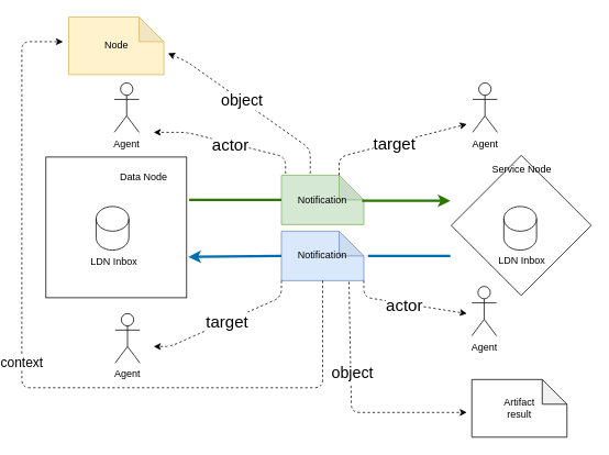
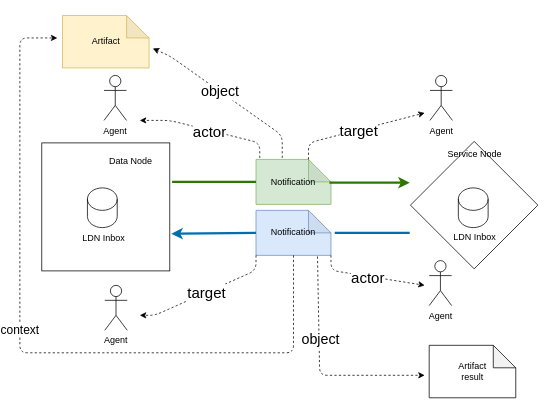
  <mxCell id="0" />
  <mxCell id="1" parent="0" />
  <mxCell id="2" value="" style="whiteSpace=wrap;html=1;aspect=fixed;" vertex="1" parent="1"><mxGeometry x="49.25" y="190" width="170.75" height="170.75" as="geometry" /></mxCell>
  <mxCell id="3" value="" style="rhombus;whiteSpace=wrap;html=1;" vertex="1" parent="1"><mxGeometry x="541" y="188" width="170" height="170" as="geometry" /></mxCell>
  <mxCell id="4" value="Notification" style="shape=note;whiteSpace=wrap;html=1;backgroundOutline=1;darkOpacity=0.05;fillColor=#d5e8d4;strokeColor=#82b366;" vertex="1" parent="1"><mxGeometry x="335" y="212" width="100" height="60" as="geometry" /></mxCell>
  <mxCell id="5" value="" style="endArrow=none;html=1;rounded=0;exitX=1.018;exitY=0.305;exitDx=0;exitDy=0;entryX=0;entryY=0.5;entryDx=0;entryDy=0;entryPerimeter=0;exitPerimeter=0;strokeWidth=3;fillColor=#60a917;strokeColor=#2D7600;" edge="1" parent="1" source="2" target="4"><mxGeometry width="50" height="50" relative="1" as="geometry"><mxPoint x="460" y="300" as="sourcePoint" /><mxPoint x="330" y="240" as="targetPoint" /></mxGeometry></mxCell>
- <mxCell id="6" value="Node" style="shape=note;whiteSpace=wrap;html=1;backgroundOutline=1;darkOpacity=0.05;fillColor=#fff2cc;strokeColor=#d6b656;" vertex="1" parent="1"><mxGeometry x="76.88" y="20" width="115.5" height="70" as="geometry" /></mxCell>
+ <mxCell id="6" value="Artifact" style="shape=note;whiteSpace=wrap;html=1;backgroundOutline=1;darkOpacity=0.05;fillColor=#fff2cc;strokeColor=#d6b656;" vertex="1" parent="1"><mxGeometry x="76.88" y="20" width="115.5" height="70" as="geometry" /></mxCell>
  <mxCell id="7" value="Agent" style="shape=umlActor;verticalLabelPosition=bottom;verticalAlign=top;html=1;outlineConnect=0;" vertex="1" parent="1"><mxGeometry x="132.25" y="100" width="30" height="60" as="geometry" /></mxCell>
  <mxCell id="8" value="Agent" style="shape=umlActor;verticalLabelPosition=bottom;verticalAlign=top;html=1;outlineConnect=0;" vertex="1" parent="1"><mxGeometry x="566.01" y="347" width="30" height="60" as="geometry" /></mxCell>
  <mxCell id="9" value="" style="endArrow=classic;html=1;rounded=0;entryX=0.065;entryY=0.559;entryDx=0;entryDy=0;entryPerimeter=0;strokeWidth=3;fillColor=#60a917;strokeColor=#2D7600;" edge="1" parent="1"><mxGeometry width="50" height="50" relative="1" as="geometry"><mxPoint x="433" y="243" as="sourcePoint" /><mxPoint x="540.05" y="243.03" as="targetPoint" /></mxGeometry></mxCell>
  <mxCell id="10" value="" style="shape=cylinder3;whiteSpace=wrap;html=1;boundedLbl=1;backgroundOutline=1;size=15;" vertex="1" parent="1"><mxGeometry x="110.13" y="250" width="39.75" height="53" as="geometry" /></mxCell>
  <mxCell id="11" value="LDN Inbox" style="text;html=1;strokeColor=none;fillColor=none;align=center;verticalAlign=middle;whiteSpace=wrap;rounded=0;" vertex="1" parent="1"><mxGeometry x="102.25" y="302" width="60" height="30" as="geometry" /></mxCell>
  <mxCell id="12" value="" style="shape=cylinder3;whiteSpace=wrap;html=1;boundedLbl=1;backgroundOutline=1;size=15;" vertex="1" parent="1"><mxGeometry x="604.88" y="250" width="39.75" height="53" as="geometry" /></mxCell>
  <mxCell id="13" value="LDN Inbox" style="text;html=1;strokeColor=none;fillColor=none;align=center;verticalAlign=middle;whiteSpace=wrap;rounded=0;" vertex="1" parent="1"><mxGeometry x="597" y="301" width="60" height="30" as="geometry" /></mxCell>
  <mxCell id="14" value="" style="endArrow=classic;html=1;rounded=1;entryX=1.043;entryY=0.629;entryDx=0;entryDy=0;entryPerimeter=0;dashed=1;" edge="1" parent="1" target="6"><mxGeometry width="50" height="50" relative="1" as="geometry"><mxPoint x="370" y="210" as="sourcePoint" /><mxPoint x="510" y="250" as="targetPoint" /><Array as="points"><mxPoint x="370" y="180" /><mxPoint x="220" y="74" /></Array></mxGeometry></mxCell>
  <mxCell id="15" value="&lt;font style=&quot;font-size: 19px&quot;&gt;object&lt;/font&gt;" style="edgeLabel;html=1;align=center;verticalAlign=middle;resizable=0;points=[];fontSize=16;" connectable="0" vertex="1" parent="14"><mxGeometry x="0.107" y="1" relative="1" as="geometry"><mxPoint as="offset" /></mxGeometry></mxCell>
  <mxCell id="16" value="Data Node" style="text;html=1;strokeColor=none;fillColor=none;align=center;verticalAlign=middle;whiteSpace=wrap;rounded=0;" vertex="1" parent="1"><mxGeometry x="138.25" y="200" width="60" height="30" as="geometry" /></mxCell>
  <mxCell id="17" value="Service Node" style="text;html=1;strokeColor=none;fillColor=none;align=center;verticalAlign=middle;whiteSpace=wrap;rounded=0;" vertex="1" parent="1"><mxGeometry x="587" y="190" width="80" height="30" as="geometry" /></mxCell>
  <mxCell id="18" value="" style="endArrow=classic;html=1;rounded=1;dashed=1;" edge="1" parent="1"><mxGeometry width="50" height="50" relative="1" as="geometry"><mxPoint x="340" y="210" as="sourcePoint" /><mxPoint x="180" y="160" as="targetPoint" /><Array as="points"><mxPoint x="340" y="190" /><mxPoint x="220" y="160" /></Array></mxGeometry></mxCell>
  <mxCell id="19" value="&lt;font style=&quot;font-size: 20px&quot;&gt;actor&lt;/font&gt;" style="edgeLabel;html=1;align=center;verticalAlign=middle;resizable=0;points=[];" connectable="0" vertex="1" parent="18"><mxGeometry x="-0.03" y="1" relative="1" as="geometry"><mxPoint as="offset" /></mxGeometry></mxCell>
  <mxCell id="20" value="&lt;font style=&quot;font-size: 20px&quot;&gt;target&lt;/font&gt;" style="endArrow=classic;html=1;rounded=1;dashed=1;exitX=0;exitY=0;exitDx=70;exitDy=0;exitPerimeter=0;" edge="1" parent="1" source="4"><mxGeometry width="50" height="50" relative="1" as="geometry"><mxPoint x="390" y="212" as="sourcePoint" /><mxPoint x="560" y="150" as="targetPoint" /><Array as="points"><mxPoint x="405" y="190" /></Array></mxGeometry></mxCell>
  <mxCell id="21" value="Notification" style="shape=note;whiteSpace=wrap;html=1;backgroundOutline=1;darkOpacity=0.05;fillColor=#dae8fc;strokeColor=#6c8ebf;" vertex="1" parent="1"><mxGeometry x="335" y="280" width="100" height="60" as="geometry" /></mxCell>
  <mxCell id="22" value="" style="endArrow=none;html=1;rounded=0;fillColor=#1ba1e2;strokeColor=#006EAF;strokeWidth=3;" edge="1" parent="1"><mxGeometry width="50" height="50" relative="1" as="geometry"><mxPoint x="440" y="310" as="sourcePoint" /><mxPoint x="540" y="310" as="targetPoint" /></mxGeometry></mxCell>
  <mxCell id="23" value="" style="endArrow=classic;html=1;rounded=0;exitX=0;exitY=0.5;exitDx=0;exitDy=0;exitPerimeter=0;entryX=1.012;entryY=0.709;entryDx=0;entryDy=0;entryPerimeter=0;fillColor=#1ba1e2;strokeColor=#006EAF;strokeWidth=3;" edge="1" parent="1" source="21" target="2"><mxGeometry width="50" height="50" relative="1" as="geometry"><mxPoint x="450" y="260" as="sourcePoint" /><mxPoint x="500" y="210" as="targetPoint" /></mxGeometry></mxCell>
  <mxCell id="24" value="" style="endArrow=classic;html=1;rounded=1;dashed=1;exitX=0.5;exitY=1;exitDx=0;exitDy=0;exitPerimeter=0;" edge="1" parent="1" source="21"><mxGeometry width="50" height="50" relative="1" as="geometry"><mxPoint x="380" y="390" as="sourcePoint" /><mxPoint x="70" y="50" as="targetPoint" /><Array as="points"><mxPoint x="385" y="360" /><mxPoint x="385" y="470" /><mxPoint x="20" y="470" /><mxPoint x="20" y="50" /></Array></mxGeometry></mxCell>
  <mxCell id="25" value="context" style="edgeLabel;html=1;align=center;verticalAlign=middle;resizable=0;points=[];fontSize=16;" connectable="0" vertex="1" parent="24"><mxGeometry x="0.092" y="1" relative="1" as="geometry"><mxPoint as="offset" /></mxGeometry></mxCell>
  <mxCell id="26" value="Agent" style="shape=umlActor;verticalLabelPosition=bottom;verticalAlign=top;html=1;outlineConnect=0;" vertex="1" parent="1"><mxGeometry x="133.25" y="380" width="30" height="60" as="geometry" /></mxCell>
  <mxCell id="27" value="Agent" style="shape=umlActor;verticalLabelPosition=bottom;verticalAlign=top;html=1;outlineConnect=0;" vertex="1" parent="1"><mxGeometry x="567.01" y="100" width="30" height="60" as="geometry" /></mxCell>
  <mxCell id="28" value="" style="endArrow=classic;html=1;rounded=1;dashed=1;exitX=1;exitY=1;exitDx=0;exitDy=0;exitPerimeter=0;" edge="1" parent="1" source="21"><mxGeometry width="50" height="50" relative="1" as="geometry"><mxPoint x="350" y="440" as="sourcePoint" /><mxPoint x="560" y="380" as="targetPoint" /><Array as="points"><mxPoint x="435" y="360" /></Array></mxGeometry></mxCell>
  <mxCell id="29" value="&lt;font style=&quot;font-size: 20px&quot;&gt;actor&lt;/font&gt;" style="edgeLabel;html=1;align=center;verticalAlign=middle;resizable=0;points=[];" connectable="0" vertex="1" parent="28"><mxGeometry x="-0.064" y="-1" relative="1" as="geometry"><mxPoint as="offset" /></mxGeometry></mxCell>
  <mxCell id="30" value="" style="endArrow=classic;html=1;rounded=1;dashed=1;exitX=0;exitY=1;exitDx=0;exitDy=0;exitPerimeter=0;" edge="1" parent="1" source="21"><mxGeometry width="50" height="50" relative="1" as="geometry"><mxPoint x="450" y="300" as="sourcePoint" /><mxPoint x="180" y="420" as="targetPoint" /><Array as="points"><mxPoint x="335" y="360" /><mxPoint x="200" y="420" /></Array></mxGeometry></mxCell>
  <mxCell id="31" value="&lt;font style=&quot;font-size: 20px&quot;&gt;target&lt;/font&gt;" style="edgeLabel;html=1;align=center;verticalAlign=middle;resizable=0;points=[];" connectable="0" vertex="1" parent="30"><mxGeometry x="-0.015" y="-1" relative="1" as="geometry"><mxPoint as="offset" /></mxGeometry></mxCell>
  <mxCell id="32" value="Artifact&lt;br&gt;result" style="shape=note;whiteSpace=wrap;html=1;backgroundOutline=1;darkOpacity=0.05;" vertex="1" parent="1"><mxGeometry x="566.01" y="460" width="115.5" height="70" as="geometry" /></mxCell>
  <mxCell id="33" value="" style="endArrow=classic;html=1;rounded=1;exitX=0.82;exitY=1.025;exitDx=0;exitDy=0;exitPerimeter=0;dashed=1;" edge="1" parent="1" source="21"><mxGeometry width="50" height="50" relative="1" as="geometry"><mxPoint x="460" y="290" as="sourcePoint" /><mxPoint x="560" y="500" as="targetPoint" /><Array as="points"><mxPoint x="420" y="500" /></Array></mxGeometry></mxCell>
  <mxCell id="34" value="&lt;font style=&quot;font-size: 19px&quot;&gt;object&lt;/font&gt;" style="edgeLabel;html=1;align=center;verticalAlign=middle;resizable=0;points=[];" connectable="0" vertex="1" parent="33"><mxGeometry x="-0.256" y="1" relative="1" as="geometry"><mxPoint as="offset" /></mxGeometry></mxCell>
